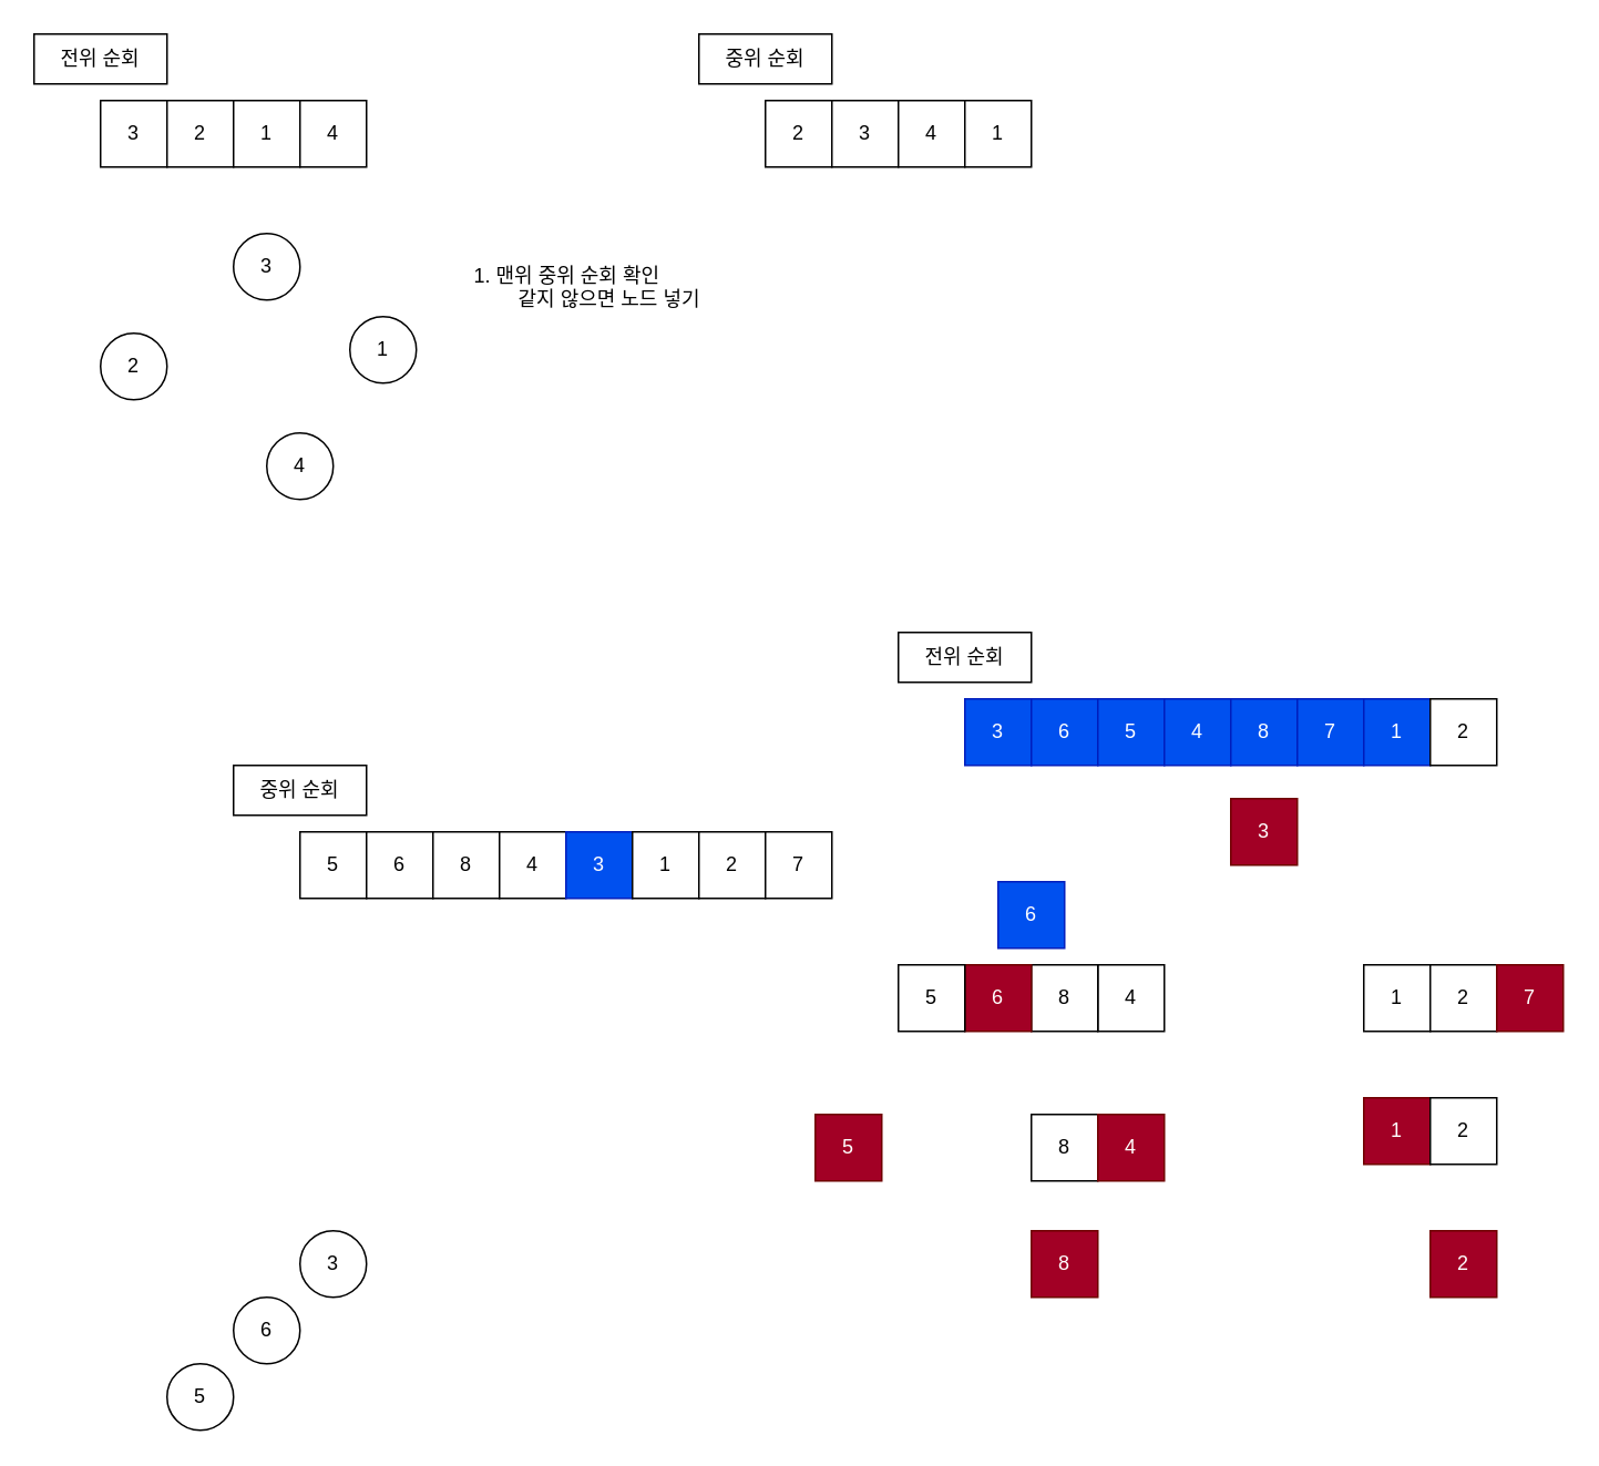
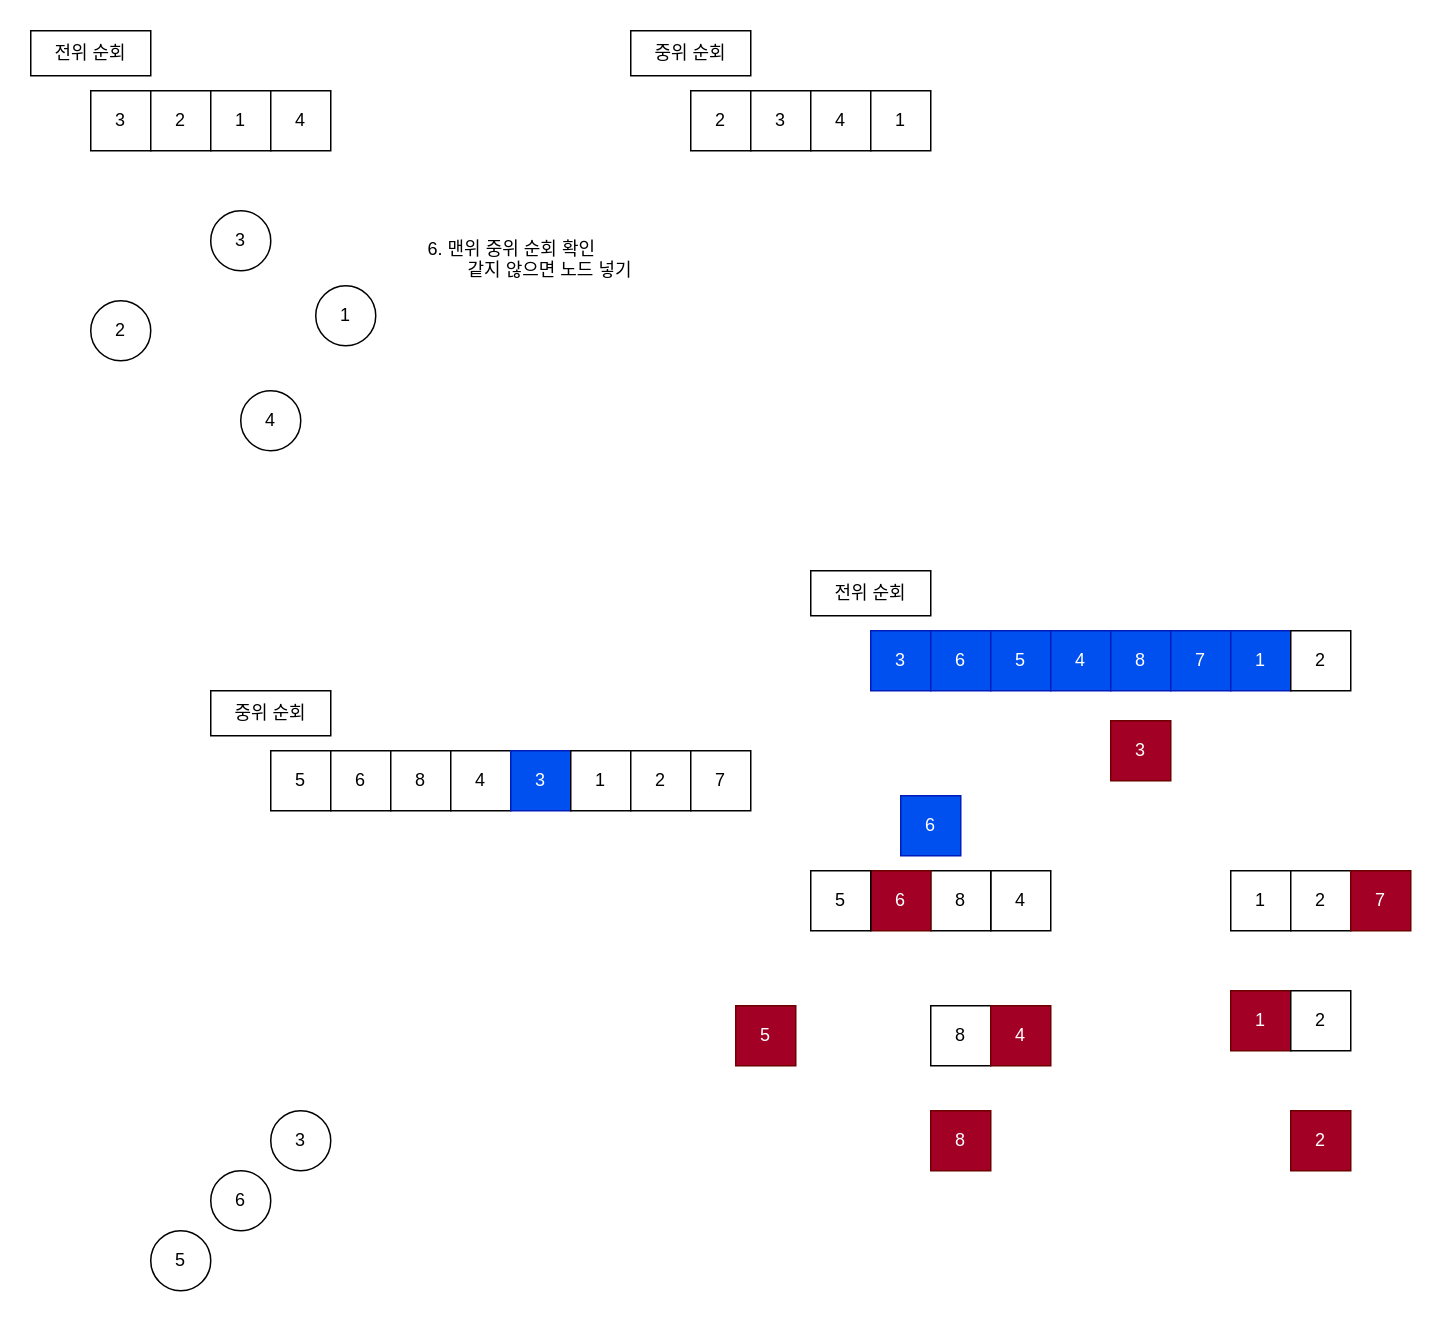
  <mxCell id="0" />
  <mxCell id="1" parent="0" />
  <mxCell id="2" value="3" style="rounded=0;whiteSpace=wrap;html=1;container=0;fillColor=#0050ef;fontColor=#ffffff;strokeColor=#001DBC;" parent="1" vertex="1"><mxGeometry x="580" y="420" width="40" height="40" as="geometry" /></mxCell>
  <mxCell id="3" value="6" style="rounded=0;whiteSpace=wrap;html=1;container=0;fillColor=#0050ef;fontColor=#ffffff;strokeColor=#001DBC;" parent="1" vertex="1"><mxGeometry x="620" y="420" width="40" height="40" as="geometry" /></mxCell>
  <mxCell id="4" value="5" style="rounded=0;whiteSpace=wrap;html=1;container=0;fillColor=#0050ef;fontColor=#ffffff;strokeColor=#001DBC;" parent="1" vertex="1"><mxGeometry x="660" y="420" width="40" height="40" as="geometry" /></mxCell>
  <mxCell id="5" value="4" style="rounded=0;whiteSpace=wrap;html=1;container=0;fillColor=#0050ef;fontColor=#ffffff;strokeColor=#001DBC;" parent="1" vertex="1"><mxGeometry x="700" y="420" width="40" height="40" as="geometry" /></mxCell>
  <mxCell id="6" value="전위 순회" style="rounded=0;whiteSpace=wrap;html=1;container=0;" vertex="1" parent="1"><mxGeometry x="540" y="380" width="80" height="30" as="geometry" /></mxCell>
  <mxCell id="7" value="5" style="rounded=0;whiteSpace=wrap;html=1;container=0;" parent="1" vertex="1"><mxGeometry x="180" y="500" width="40" height="40" as="geometry" /></mxCell>
  <mxCell id="8" value="6" style="rounded=0;whiteSpace=wrap;html=1;container=0;" parent="1" vertex="1"><mxGeometry x="220" y="500" width="40" height="40" as="geometry" /></mxCell>
  <mxCell id="9" value="8" style="rounded=0;whiteSpace=wrap;html=1;container=0;" parent="1" vertex="1"><mxGeometry x="260" y="500" width="40" height="40" as="geometry" /></mxCell>
  <mxCell id="10" value="4" style="rounded=0;whiteSpace=wrap;html=1;container=0;" parent="1" vertex="1"><mxGeometry x="300" y="500" width="40" height="40" as="geometry" /></mxCell>
  <mxCell id="11" value="중위 순회" style="rounded=0;whiteSpace=wrap;html=1;container=0;" vertex="1" parent="1"><mxGeometry x="140" y="460" width="80" height="30" as="geometry" /></mxCell>
  <mxCell id="12" value="8" style="rounded=0;whiteSpace=wrap;html=1;container=0;fillColor=#0050ef;fontColor=#ffffff;strokeColor=#001DBC;" vertex="1" parent="1"><mxGeometry x="740" y="420" width="40" height="40" as="geometry" /></mxCell>
  <mxCell id="13" value="7" style="rounded=0;whiteSpace=wrap;html=1;container=0;fillColor=#0050ef;fontColor=#ffffff;strokeColor=#001DBC;" vertex="1" parent="1"><mxGeometry x="780" y="420" width="40" height="40" as="geometry" /></mxCell>
  <mxCell id="14" value="1" style="rounded=0;whiteSpace=wrap;html=1;container=0;fillColor=#0050ef;fontColor=#ffffff;strokeColor=#001DBC;" vertex="1" parent="1"><mxGeometry x="820" y="420" width="40" height="40" as="geometry" /></mxCell>
  <mxCell id="15" value="2" style="rounded=0;whiteSpace=wrap;html=1;container=0;" vertex="1" parent="1"><mxGeometry x="860" y="420" width="40" height="40" as="geometry" /></mxCell>
  <mxCell id="16" value="3" style="rounded=0;whiteSpace=wrap;html=1;container=0;fillColor=#0050ef;fontColor=#ffffff;strokeColor=#001DBC;" vertex="1" parent="1"><mxGeometry x="340" y="500" width="40" height="40" as="geometry" /></mxCell>
  <mxCell id="17" value="1" style="rounded=0;whiteSpace=wrap;html=1;container=0;" vertex="1" parent="1"><mxGeometry x="380" y="500" width="40" height="40" as="geometry" /></mxCell>
  <mxCell id="18" value="2" style="rounded=0;whiteSpace=wrap;html=1;container=0;" vertex="1" parent="1"><mxGeometry x="420" y="500" width="40" height="40" as="geometry" /></mxCell>
  <mxCell id="19" value="7" style="rounded=0;whiteSpace=wrap;html=1;container=0;" vertex="1" parent="1"><mxGeometry x="460" y="500" width="40" height="40" as="geometry" /></mxCell>
  <mxCell id="20" value="3" style="ellipse;whiteSpace=wrap;html=1;aspect=fixed;" vertex="1" parent="1"><mxGeometry x="180" y="740" width="40" height="40" as="geometry" /></mxCell>
  <mxCell id="21" value="6" style="ellipse;whiteSpace=wrap;html=1;aspect=fixed;" vertex="1" parent="1"><mxGeometry x="140" y="780" width="40" height="40" as="geometry" /></mxCell>
  <mxCell id="22" value="5" style="ellipse;whiteSpace=wrap;html=1;aspect=fixed;" vertex="1" parent="1"><mxGeometry x="100" y="820" width="40" height="40" as="geometry" /></mxCell>
  <mxCell id="23" value="3" style="rounded=0;whiteSpace=wrap;html=1;container=0;" vertex="1" parent="1"><mxGeometry x="60" y="60" width="40" height="40" as="geometry" /></mxCell>
  <mxCell id="24" value="2" style="rounded=0;whiteSpace=wrap;html=1;container=0;" vertex="1" parent="1"><mxGeometry x="100" y="60" width="40" height="40" as="geometry" /></mxCell>
  <mxCell id="25" value="1" style="rounded=0;whiteSpace=wrap;html=1;container=0;" vertex="1" parent="1"><mxGeometry x="140" y="60" width="40" height="40" as="geometry" /></mxCell>
  <mxCell id="26" value="4" style="rounded=0;whiteSpace=wrap;html=1;container=0;" vertex="1" parent="1"><mxGeometry x="180" y="60" width="40" height="40" as="geometry" /></mxCell>
  <mxCell id="27" value="전위 순회" style="rounded=0;whiteSpace=wrap;html=1;container=0;" vertex="1" parent="1"><mxGeometry x="20" y="20" width="80" height="30" as="geometry" /></mxCell>
  <mxCell id="28" value="2" style="rounded=0;whiteSpace=wrap;html=1;container=0;" vertex="1" parent="1"><mxGeometry x="460" y="60" width="40" height="40" as="geometry" /></mxCell>
  <mxCell id="29" value="3" style="rounded=0;whiteSpace=wrap;html=1;container=0;" vertex="1" parent="1"><mxGeometry x="500" y="60" width="40" height="40" as="geometry" /></mxCell>
  <mxCell id="30" value="4" style="rounded=0;whiteSpace=wrap;html=1;container=0;" vertex="1" parent="1"><mxGeometry x="540" y="60" width="40" height="40" as="geometry" /></mxCell>
  <mxCell id="31" value="1" style="rounded=0;whiteSpace=wrap;html=1;container=0;" vertex="1" parent="1"><mxGeometry x="580" y="60" width="40" height="40" as="geometry" /></mxCell>
  <mxCell id="32" value="중위 순회" style="rounded=0;whiteSpace=wrap;html=1;container=0;" vertex="1" parent="1"><mxGeometry x="420" y="20" width="80" height="30" as="geometry" /></mxCell>
  <mxCell id="33" value="3" style="ellipse;whiteSpace=wrap;html=1;aspect=fixed;" vertex="1" parent="1"><mxGeometry x="140" y="140" width="40" height="40" as="geometry" /></mxCell>
  <mxCell id="34" value="2" style="ellipse;whiteSpace=wrap;html=1;aspect=fixed;" vertex="1" parent="1"><mxGeometry x="60" y="200" width="40" height="40" as="geometry" /></mxCell>
  <mxCell id="35" value="4" style="ellipse;whiteSpace=wrap;html=1;aspect=fixed;" vertex="1" parent="1"><mxGeometry x="160" y="260" width="40" height="40" as="geometry" /></mxCell>
  <mxCell id="36" value="1" style="ellipse;whiteSpace=wrap;html=1;aspect=fixed;" vertex="1" parent="1"><mxGeometry x="210" y="190" width="40" height="40" as="geometry" /></mxCell>
- <mxCell id="37" value="&lt;br&gt;&lt;br&gt;1. 맨위 중위 순회 확인&lt;br&gt;&lt;span style=&quot;white-space: pre&quot;&gt;&#09;&lt;/span&gt;같지 않으면 노드 넣기" style="text;html=1;strokeColor=none;fillColor=none;spacing=5;spacingTop=-20;whiteSpace=wrap;overflow=hidden;rounded=0;" vertex="1" parent="1"><mxGeometry x="280" y="140" width="190" height="60" as="geometry" /></mxCell>
+ <mxCell id="37" value="&lt;br&gt;&lt;br&gt;6. 맨위 중위 순회 확인&lt;br&gt;&lt;span style=&quot;white-space: pre&quot;&gt;&#09;&lt;/span&gt;같지 않으면 노드 넣기" style="text;html=1;strokeColor=none;fillColor=none;spacing=5;spacingTop=-20;whiteSpace=wrap;overflow=hidden;rounded=0;" vertex="1" parent="1"><mxGeometry x="280" y="140" width="190" height="60" as="geometry" /></mxCell>
  <mxCell id="38" value="1" style="rounded=0;whiteSpace=wrap;html=1;container=0;" vertex="1" parent="1"><mxGeometry x="820" y="580" width="40" height="40" as="geometry" /></mxCell>
  <mxCell id="39" value="2" style="rounded=0;whiteSpace=wrap;html=1;container=0;" vertex="1" parent="1"><mxGeometry x="860" y="580" width="40" height="40" as="geometry" /></mxCell>
  <mxCell id="40" value="7" style="rounded=0;whiteSpace=wrap;html=1;container=0;fillColor=#a20025;fontColor=#ffffff;strokeColor=#6F0000;" vertex="1" parent="1"><mxGeometry x="900" y="580" width="40" height="40" as="geometry" /></mxCell>
  <mxCell id="41" value="3" style="rounded=0;whiteSpace=wrap;html=1;container=0;fillColor=#a20025;fontColor=#ffffff;strokeColor=#6F0000;" vertex="1" parent="1"><mxGeometry x="740" y="480" width="40" height="40" as="geometry" /></mxCell>
  <mxCell id="42" value="4" style="rounded=0;whiteSpace=wrap;html=1;container=0;" vertex="1" parent="1"><mxGeometry x="660" y="580" width="40" height="40" as="geometry" /></mxCell>
  <mxCell id="43" value="8" style="rounded=0;whiteSpace=wrap;html=1;container=0;" vertex="1" parent="1"><mxGeometry x="620" y="580" width="40" height="40" as="geometry" /></mxCell>
  <mxCell id="44" value="6" style="rounded=0;whiteSpace=wrap;html=1;container=0;fillColor=#a20025;fontColor=#ffffff;strokeColor=#6F0000;" vertex="1" parent="1"><mxGeometry x="580" y="580" width="40" height="40" as="geometry" /></mxCell>
  <mxCell id="45" value="5" style="rounded=0;whiteSpace=wrap;html=1;container=0;" vertex="1" parent="1"><mxGeometry x="540" y="580" width="40" height="40" as="geometry" /></mxCell>
  <mxCell id="46" value="6" style="rounded=0;whiteSpace=wrap;html=1;container=0;fillColor=#0050ef;fontColor=#ffffff;strokeColor=#001DBC;" vertex="1" parent="1"><mxGeometry x="600" y="530" width="40" height="40" as="geometry" /></mxCell>
  <mxCell id="47" value="5" style="rounded=0;whiteSpace=wrap;html=1;container=0;fillColor=#a20025;fontColor=#ffffff;strokeColor=#6F0000;" vertex="1" parent="1"><mxGeometry x="490" y="670" width="40" height="40" as="geometry" /></mxCell>
  <mxCell id="48" value="8" style="rounded=0;whiteSpace=wrap;html=1;container=0;" vertex="1" parent="1"><mxGeometry x="620" y="670" width="40" height="40" as="geometry" /></mxCell>
  <mxCell id="49" value="4" style="rounded=0;whiteSpace=wrap;html=1;container=0;fillColor=#a20025;fontColor=#ffffff;strokeColor=#6F0000;" vertex="1" parent="1"><mxGeometry x="660" y="670" width="40" height="40" as="geometry" /></mxCell>
  <mxCell id="50" value="8" style="rounded=0;whiteSpace=wrap;html=1;container=0;fillColor=#a20025;fontColor=#ffffff;strokeColor=#6F0000;" vertex="1" parent="1"><mxGeometry x="620" y="740" width="40" height="40" as="geometry" /></mxCell>
  <mxCell id="51" value="1" style="rounded=0;whiteSpace=wrap;html=1;container=0;fillColor=#a20025;fontColor=#ffffff;strokeColor=#6F0000;" vertex="1" parent="1"><mxGeometry x="820" y="660" width="40" height="40" as="geometry" /></mxCell>
  <mxCell id="52" value="2" style="rounded=0;whiteSpace=wrap;html=1;container=0;" vertex="1" parent="1"><mxGeometry x="860" y="660" width="40" height="40" as="geometry" /></mxCell>
  <mxCell id="53" value="2" style="rounded=0;whiteSpace=wrap;html=1;container=0;fillColor=#a20025;fontColor=#ffffff;strokeColor=#6F0000;" vertex="1" parent="1"><mxGeometry x="860" y="740" width="40" height="40" as="geometry" /></mxCell>
